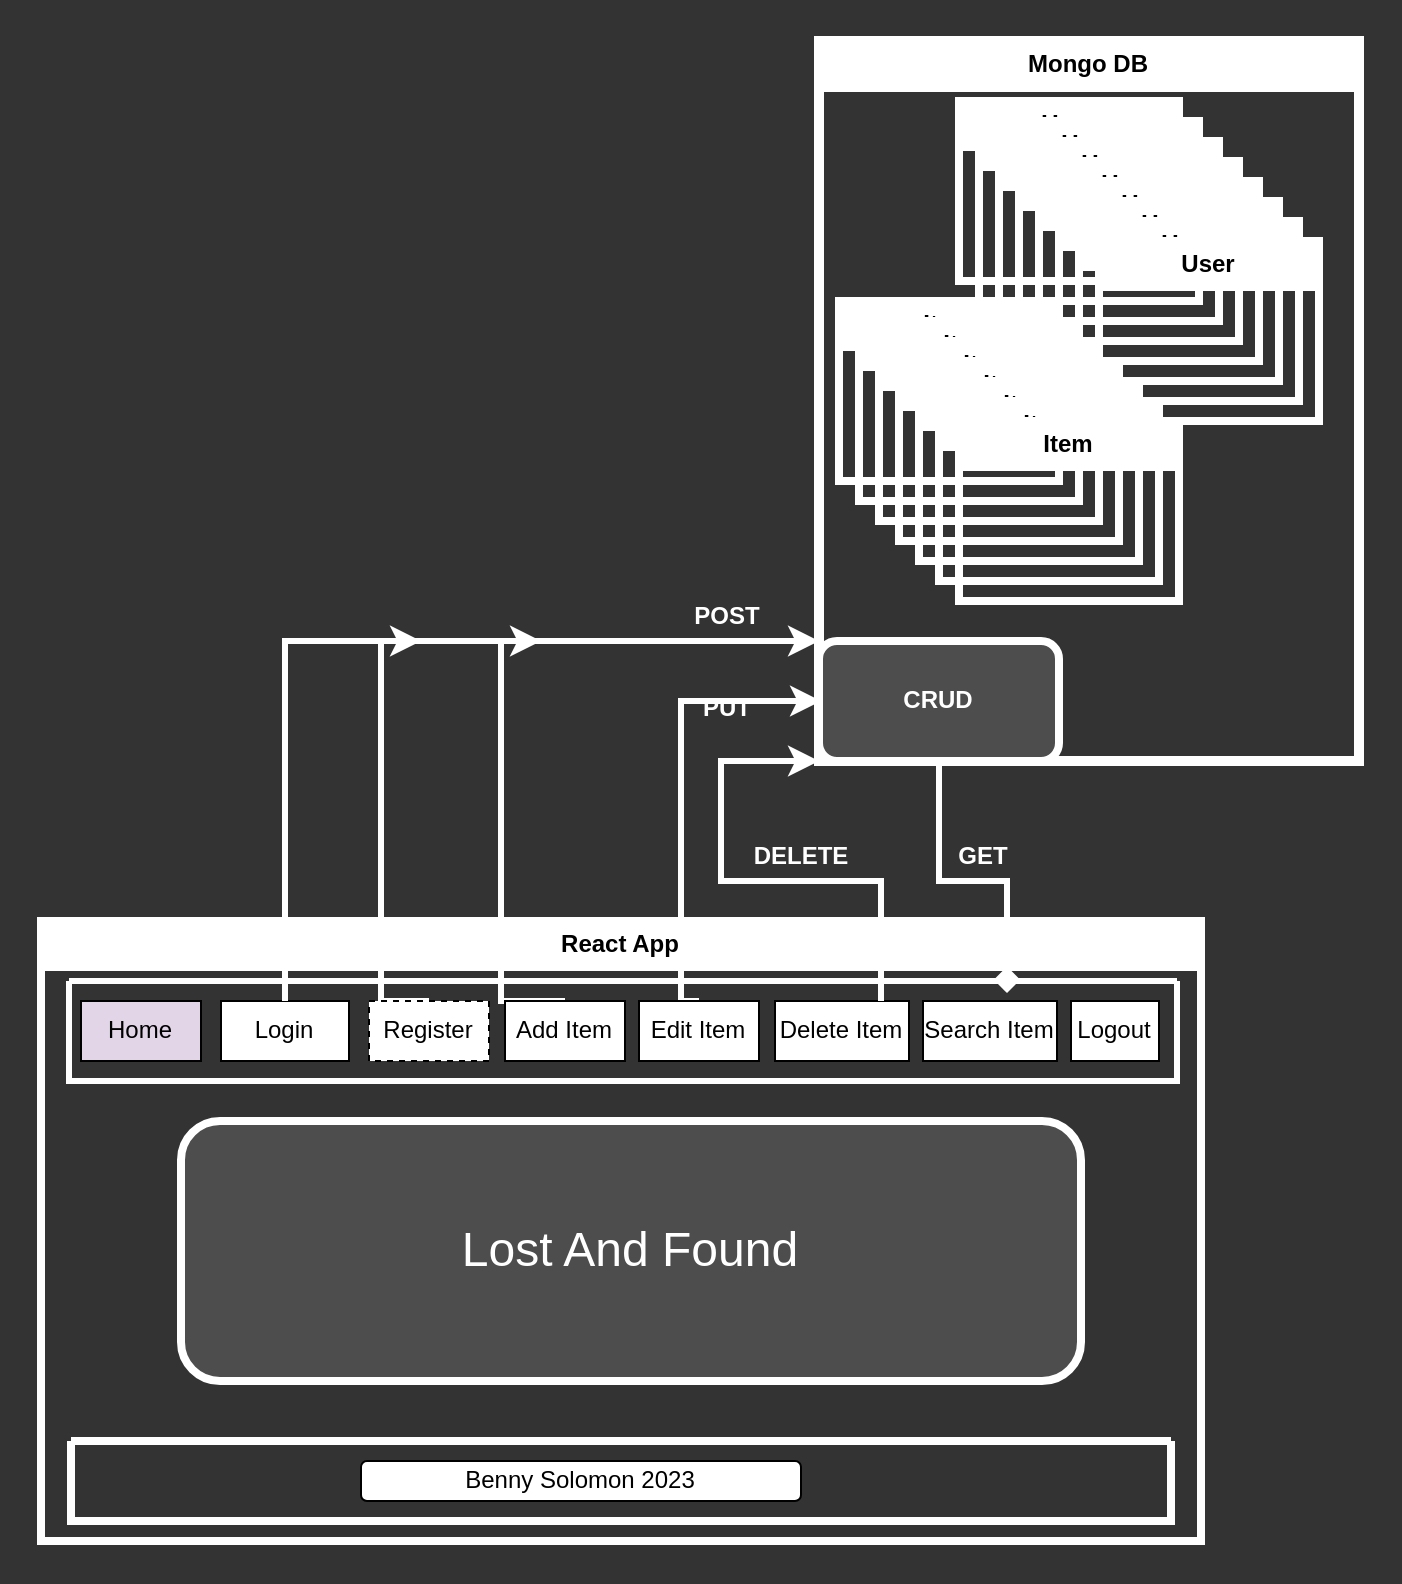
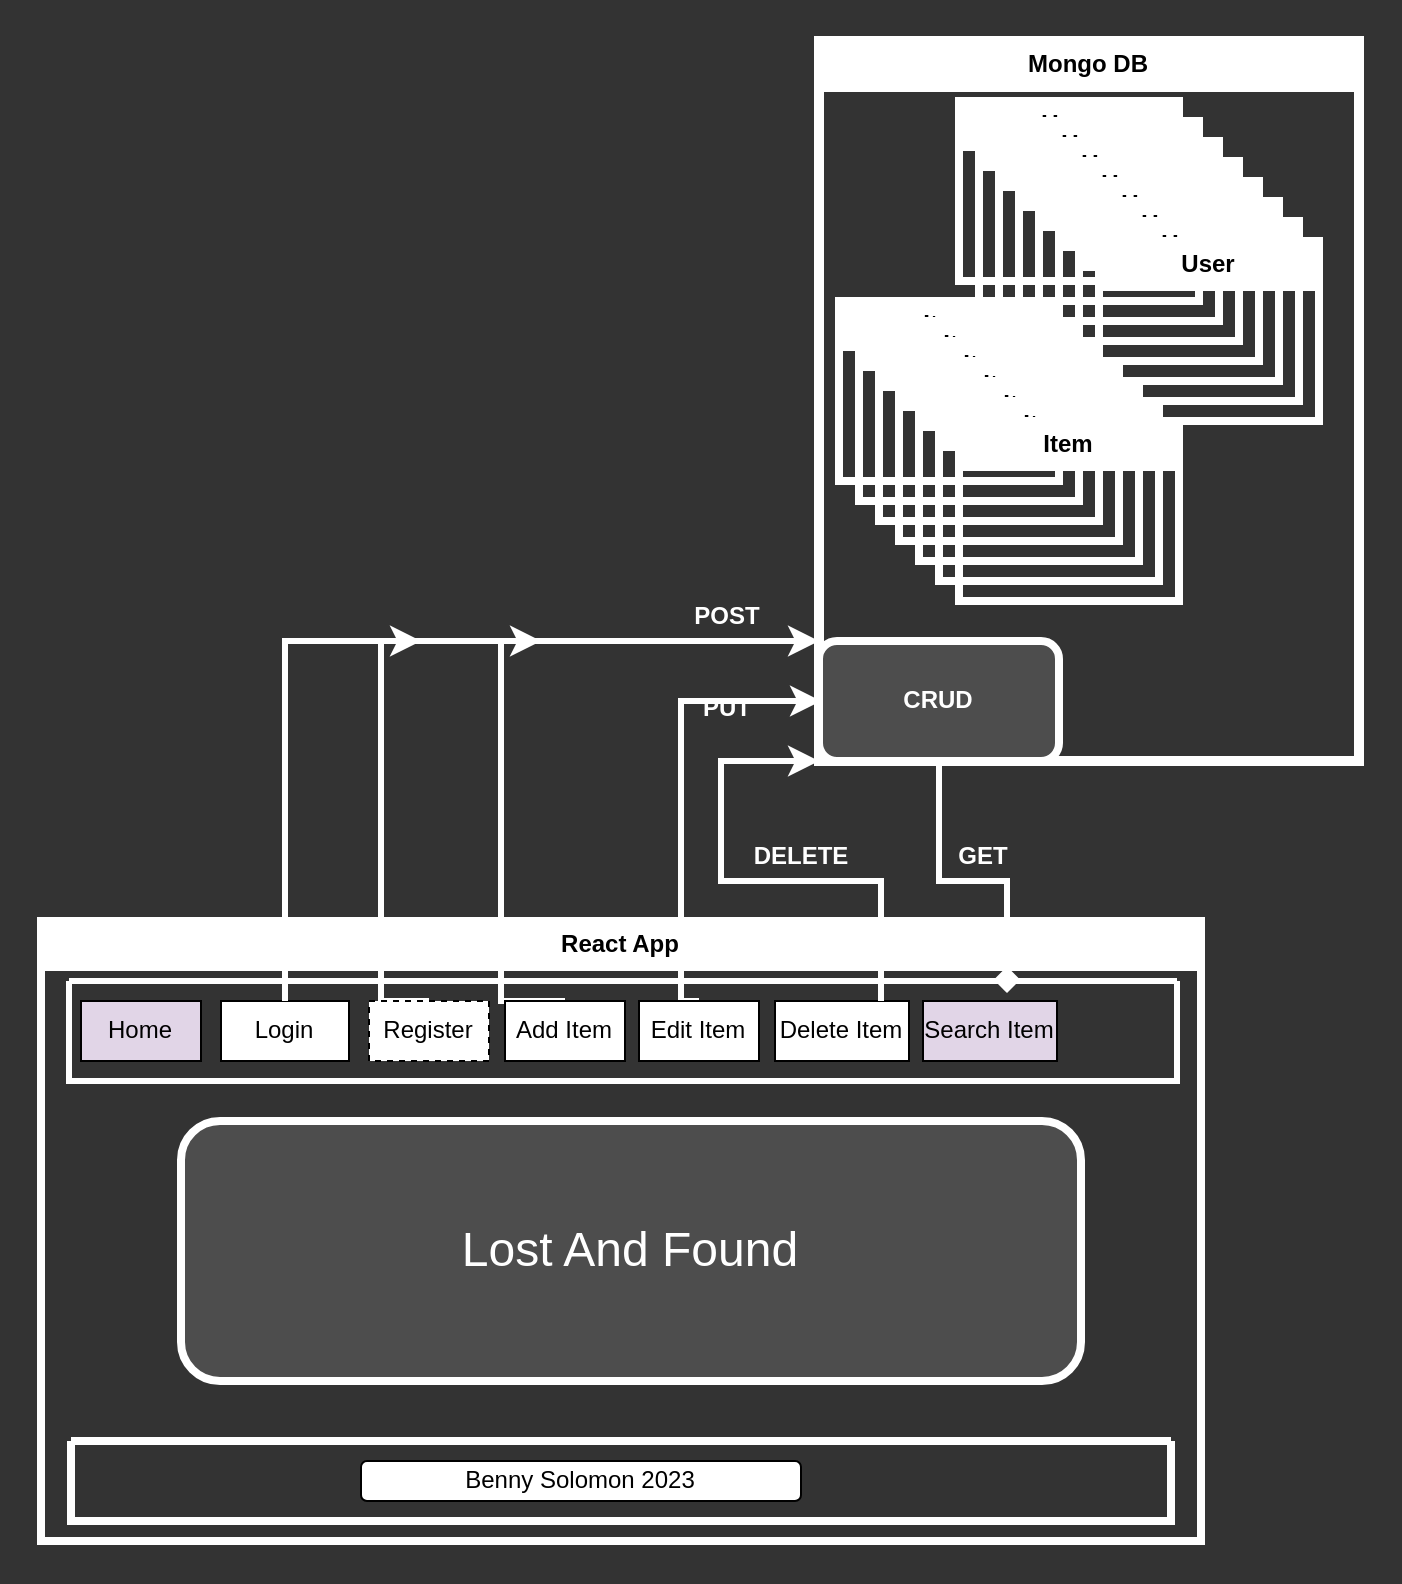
  <mxCell id="0" />
  <mxCell id="1" parent="0" />
  <mxCell id="2" value="Mongo DB" style="swimlane;whiteSpace=wrap;html=1;strokeWidth=5;strokeColor=#FFFFFF;" vertex="1" parent="1"><mxGeometry x="409" y="20" width="270" height="360" as="geometry" /></mxCell>
  <mxCell id="3" value="Item" style="swimlane;whiteSpace=wrap;html=1;strokeWidth=4;strokeColor=#FFFFFF;" vertex="1" parent="2"><mxGeometry x="10" y="130" width="110" height="90" as="geometry" /></mxCell>
  <mxCell id="4" value="User" style="swimlane;whiteSpace=wrap;html=1;strokeWidth=4;strokeColor=#FFFFFF;" vertex="1" parent="2"><mxGeometry x="70" y="30" width="110" height="90" as="geometry" /></mxCell>
  <mxCell id="5" value="&lt;font color=&quot;#ffffff&quot;&gt;&lt;b&gt;CRUD&lt;/b&gt;&lt;/font&gt;" style="rounded=1;whiteSpace=wrap;html=1;fillColor=#4D4D4D;strokeWidth=4;strokeColor=#FFFFFF;" vertex="1" parent="2"><mxGeometry y="300" width="120" height="60" as="geometry" /></mxCell>
  <mxCell id="6" value="Item" style="swimlane;whiteSpace=wrap;html=1;strokeWidth=4;strokeColor=#FFFFFF;" vertex="1" parent="1"><mxGeometry x="429" y="160" width="110" height="90" as="geometry" /></mxCell>
  <mxCell id="7" value="Item" style="swimlane;whiteSpace=wrap;html=1;strokeWidth=4;strokeColor=#FFFFFF;" vertex="1" parent="1"><mxGeometry x="439" y="170" width="110" height="90" as="geometry" /></mxCell>
  <mxCell id="8" value="Item" style="swimlane;whiteSpace=wrap;html=1;strokeWidth=4;strokeColor=#FFFFFF;" vertex="1" parent="1"><mxGeometry x="449" y="180" width="110" height="90" as="geometry" /></mxCell>
  <mxCell id="9" value="Item" style="swimlane;whiteSpace=wrap;html=1;strokeWidth=4;strokeColor=#FFFFFF;" vertex="1" parent="1"><mxGeometry x="459" y="190" width="110" height="90" as="geometry" /></mxCell>
  <mxCell id="10" value="Item" style="swimlane;whiteSpace=wrap;html=1;strokeWidth=4;strokeColor=#FFFFFF;" vertex="1" parent="1"><mxGeometry x="469" y="200" width="110" height="90" as="geometry" /></mxCell>
  <mxCell id="11" value="Item" style="swimlane;whiteSpace=wrap;html=1;strokeWidth=4;strokeColor=#FFFFFF;" vertex="1" parent="1"><mxGeometry x="479" y="210" width="110" height="90" as="geometry" /></mxCell>
  <mxCell id="12" value="User" style="swimlane;whiteSpace=wrap;html=1;strokeWidth=4;strokeColor=#FFFFFF;" vertex="1" parent="1"><mxGeometry x="489" y="60" width="110" height="90" as="geometry" /></mxCell>
  <mxCell id="13" value="User" style="swimlane;whiteSpace=wrap;html=1;strokeWidth=4;strokeColor=#FFFFFF;" vertex="1" parent="1"><mxGeometry x="499" y="70" width="110" height="90" as="geometry" /></mxCell>
  <mxCell id="14" value="User" style="swimlane;whiteSpace=wrap;html=1;strokeWidth=4;strokeColor=#FFFFFF;" vertex="1" parent="1"><mxGeometry x="509" y="80" width="110" height="90" as="geometry" /></mxCell>
  <mxCell id="15" value="User" style="swimlane;whiteSpace=wrap;html=1;strokeWidth=4;strokeColor=#FFFFFF;" vertex="1" parent="1"><mxGeometry x="519" y="90" width="110" height="90" as="geometry" /></mxCell>
  <mxCell id="16" value="User" style="swimlane;whiteSpace=wrap;html=1;strokeWidth=4;strokeColor=#FFFFFF;" vertex="1" parent="1"><mxGeometry x="529" y="100" width="110" height="90" as="geometry" /></mxCell>
  <mxCell id="17" value="User" style="swimlane;whiteSpace=wrap;html=1;strokeWidth=4;strokeColor=#FFFFFF;" vertex="1" parent="1"><mxGeometry x="539" y="110" width="110" height="90" as="geometry" /></mxCell>
  <mxCell id="18" value="User" style="swimlane;whiteSpace=wrap;html=1;strokeWidth=4;strokeColor=#FFFFFF;" vertex="1" parent="1"><mxGeometry x="549" y="120" width="110" height="90" as="geometry" /></mxCell>
  <mxCell id="19" value="React App" style="swimlane;whiteSpace=wrap;html=1;strokeWidth=4;strokeColor=#ffffff;" vertex="1" parent="1"><mxGeometry x="20" y="460" width="580" height="310" as="geometry" /></mxCell>
  <mxCell id="20" value="Home" style="rounded=0;whiteSpace=wrap;html=1;fillColor=#e1d5e7;" vertex="1" parent="19"><mxGeometry x="20" y="40" width="60" height="30" as="geometry" /></mxCell>
  <mxCell id="21" value="" style="swimlane;startSize=0;strokeWidth=3;strokeColor=#ffffff;" vertex="1" parent="19"><mxGeometry x="14" y="30" width="554" height="50" as="geometry" /></mxCell>
  <mxCell id="22" value="Login" style="rounded=0;whiteSpace=wrap;html=1;" vertex="1" parent="21"><mxGeometry x="76" y="10" width="64" height="30" as="geometry" /></mxCell>
  <mxCell id="23" style="edgeStyle=orthogonalEdgeStyle;rounded=0;orthogonalLoop=1;jettySize=auto;html=1;exitX=0.5;exitY=0;exitDx=0;exitDy=0;strokeColor=#FFFFFF;strokeWidth=3;" edge="1" parent="21" source="24"><mxGeometry relative="1" as="geometry"><mxPoint x="176" y="-170" as="targetPoint" /><Array as="points"><mxPoint x="156" y="10" /><mxPoint x="156" y="-170" /></Array></mxGeometry></mxCell>
  <mxCell id="24" value="Register" style="rounded=0;whiteSpace=wrap;html=1;dashed=1;" vertex="1" parent="21"><mxGeometry x="150" y="10" width="60" height="30" as="geometry" /></mxCell>
  <mxCell id="25" style="edgeStyle=orthogonalEdgeStyle;rounded=0;orthogonalLoop=1;jettySize=auto;html=1;exitX=0.5;exitY=0;exitDx=0;exitDy=0;strokeColor=#FFFFFF;strokeWidth=3;" edge="1" parent="21" source="26"><mxGeometry relative="1" as="geometry"><mxPoint x="236" y="-170" as="targetPoint" /><Array as="points"><mxPoint x="216" y="10" /><mxPoint x="216" y="-170" /></Array></mxGeometry></mxCell>
  <mxCell id="26" value="Add Item" style="rounded=0;whiteSpace=wrap;html=1;" vertex="1" parent="21"><mxGeometry x="218" y="10" width="60" height="30" as="geometry" /></mxCell>
  <mxCell id="27" style="edgeStyle=orthogonalEdgeStyle;rounded=0;orthogonalLoop=1;jettySize=auto;html=1;exitX=0.5;exitY=0;exitDx=0;exitDy=0;strokeColor=#FFFFFF;strokeWidth=3;" edge="1" parent="21" source="28"><mxGeometry relative="1" as="geometry"><mxPoint x="376" y="-140" as="targetPoint" /><Array as="points"><mxPoint x="306" y="10" /><mxPoint x="306" y="-140" /></Array></mxGeometry></mxCell>
  <mxCell id="28" value="Edit Item" style="rounded=0;whiteSpace=wrap;html=1;" vertex="1" parent="21"><mxGeometry x="285" y="10" width="60" height="30" as="geometry" /></mxCell>
  <mxCell id="29" value="Delete Item" style="rounded=0;whiteSpace=wrap;html=1;" vertex="1" parent="21"><mxGeometry x="353" y="10" width="67" height="30" as="geometry" /></mxCell>
- <mxCell id="30" value="Search Item" style="rounded=0;whiteSpace=wrap;html=1;" vertex="1" parent="21"><mxGeometry x="427" y="10" width="67" height="30" as="geometry" /></mxCell>
- <mxCell id="31" value="Logout" style="rounded=0;whiteSpace=wrap;html=1;" vertex="1" parent="21"><mxGeometry x="501" y="10" width="44" height="30" as="geometry" /></mxCell>
+ <mxCell id="30" value="Search Item" style="rounded=0;whiteSpace=wrap;html=1;fillColor=#e1d5e7;" vertex="1" parent="21"><mxGeometry x="427" y="10" width="67" height="30" as="geometry" /></mxCell>
  <mxCell id="32" value="&lt;font style=&quot;font-size: 24px;&quot; color=&quot;#ffffff&quot;&gt;Lost And Found&lt;/font&gt;" style="rounded=1;whiteSpace=wrap;html=1;fillColor=#4D4D4D;strokeWidth=4;strokeColor=#FFFFFF;" vertex="1" parent="19"><mxGeometry x="70" y="100" width="450" height="130" as="geometry" /></mxCell>
  <mxCell id="33" value="" style="swimlane;startSize=0;strokeWidth=4;strokeColor=#FFFFFF;" vertex="1" parent="19"><mxGeometry x="15" y="260" width="550" height="40" as="geometry" /></mxCell>
  <mxCell id="34" value="Benny Solomon 2023" style="rounded=1;whiteSpace=wrap;html=1;" vertex="1" parent="33"><mxGeometry x="145" y="10" width="220" height="20" as="geometry" /></mxCell>
  <mxCell id="35" style="edgeStyle=orthogonalEdgeStyle;rounded=0;orthogonalLoop=1;jettySize=auto;html=1;exitX=0.5;exitY=0;exitDx=0;exitDy=0;strokeColor=#FFFFFF;strokeWidth=3;" edge="1" parent="1" source="22"><mxGeometry relative="1" as="geometry"><mxPoint x="409" y="320" as="targetPoint" /><Array as="points"><mxPoint x="142" y="320" /><mxPoint x="410" y="320" /></Array></mxGeometry></mxCell>
  <mxCell id="36" value="&lt;font color=&quot;#ffffff&quot;&gt;&lt;b&gt;POST&lt;/b&gt;&lt;/font&gt;" style="text;html=1;align=center;verticalAlign=middle;resizable=0;points=[];autosize=1;strokeColor=none;fillColor=none;" vertex="1" parent="1"><mxGeometry x="333" y="293" width="60" height="30" as="geometry" /></mxCell>
  <mxCell id="37" value="&lt;b&gt;&lt;font color=&quot;#ffffff&quot;&gt;PUT&lt;/font&gt;&lt;/b&gt;" style="text;html=1;align=center;verticalAlign=middle;resizable=0;points=[];autosize=1;strokeColor=none;fillColor=none;" vertex="1" parent="1"><mxGeometry x="338" y="339" width="50" height="30" as="geometry" /></mxCell>
  <mxCell id="38" style="edgeStyle=orthogonalEdgeStyle;rounded=0;orthogonalLoop=1;jettySize=auto;html=1;strokeColor=#FFFFFF;strokeWidth=3;entryX=0;entryY=1;entryDx=0;entryDy=0;" edge="1" parent="1" target="5"><mxGeometry relative="1" as="geometry"><mxPoint x="440" y="500" as="sourcePoint" /><mxPoint x="400" y="380" as="targetPoint" /><Array as="points"><mxPoint x="440" y="440" /><mxPoint x="360" y="440" /><mxPoint x="360" y="380" /></Array></mxGeometry></mxCell>
  <mxCell id="39" value="&lt;b&gt;&lt;font color=&quot;#ffffff&quot;&gt;DELETE&lt;/font&gt;&lt;/b&gt;" style="text;html=1;align=center;verticalAlign=middle;resizable=0;points=[];autosize=1;strokeColor=none;fillColor=none;" vertex="1" parent="1"><mxGeometry x="365" y="413" width="70" height="30" as="geometry" /></mxCell>
  <mxCell id="40" style="edgeStyle=orthogonalEdgeStyle;rounded=0;orthogonalLoop=1;jettySize=auto;html=1;exitX=0.25;exitY=1;exitDx=0;exitDy=0;entryX=0.627;entryY=-0.133;entryDx=0;entryDy=0;entryPerimeter=0;strokeColor=#FFFFFF;strokeWidth=3;endArrow=diamond;" edge="1" parent="1" source="5" target="30"><mxGeometry relative="1" as="geometry"><Array as="points"><mxPoint x="469" y="380" /><mxPoint x="469" y="440" /><mxPoint x="503" y="440" /></Array></mxGeometry></mxCell>
  <mxCell id="41" value="&lt;font color=&quot;#ffffff&quot;&gt;&lt;b&gt;GET&lt;/b&gt;&lt;/font&gt;" style="text;html=1;align=center;verticalAlign=middle;resizable=0;points=[];autosize=1;strokeColor=none;fillColor=none;" vertex="1" parent="1"><mxGeometry x="466" y="413" width="50" height="30" as="geometry" /></mxCell>
